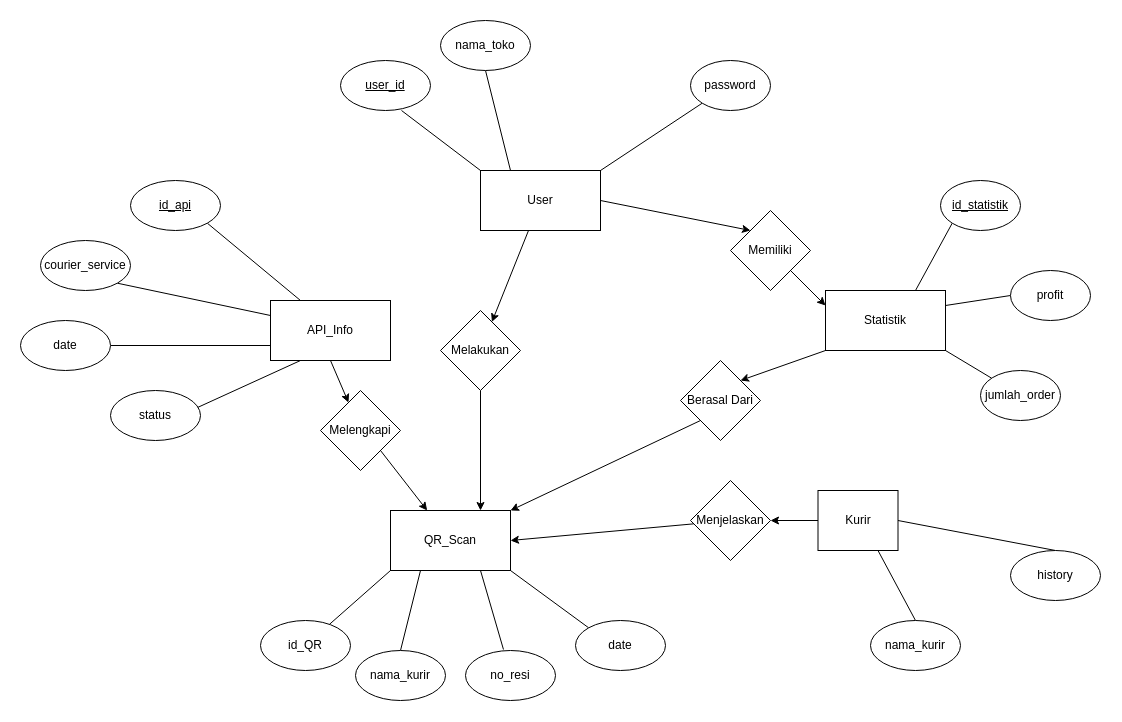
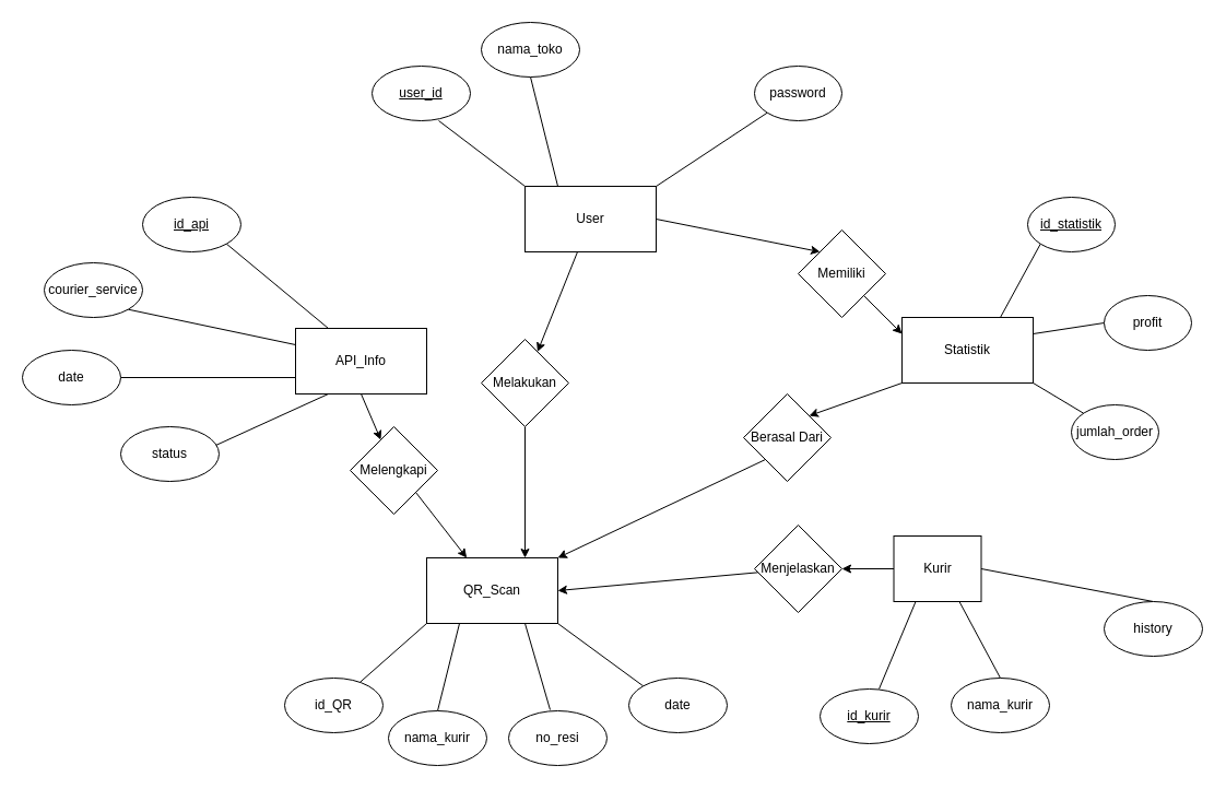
  <mxCell id="0" />
  <mxCell id="1" parent="0" />
  <mxCell id="2" style="rounded=0;orthogonalLoop=1;jettySize=auto;html=1;exitX=0;exitY=0;exitDx=0;exitDy=0;entryX=0.678;entryY=1;entryDx=0;entryDy=0;entryPerimeter=0;endArrow=none;endFill=0;" edge="1" parent="1" source="7" target="13"><mxGeometry relative="1" as="geometry" /></mxCell>
  <mxCell id="3" style="edgeStyle=none;rounded=0;orthogonalLoop=1;jettySize=auto;html=1;exitX=0.25;exitY=0;exitDx=0;exitDy=0;entryX=0.5;entryY=1;entryDx=0;entryDy=0;endArrow=none;endFill=0;" edge="1" parent="1" source="7" target="14"><mxGeometry relative="1" as="geometry" /></mxCell>
  <mxCell id="4" style="edgeStyle=none;rounded=0;orthogonalLoop=1;jettySize=auto;html=1;exitX=1;exitY=0;exitDx=0;exitDy=0;entryX=0;entryY=1;entryDx=0;entryDy=0;endArrow=none;endFill=0;" edge="1" parent="1" source="7" target="23"><mxGeometry relative="1" as="geometry" /></mxCell>
  <mxCell id="5" style="edgeStyle=none;rounded=0;orthogonalLoop=1;jettySize=auto;html=1;exitX=1;exitY=0.5;exitDx=0;exitDy=0;entryX=0;entryY=0;entryDx=0;entryDy=0;endArrow=classic;endFill=1;" edge="1" parent="1" source="7" target="49"><mxGeometry relative="1" as="geometry" /></mxCell>
  <mxCell id="6" value="" style="edgeStyle=none;rounded=0;orthogonalLoop=1;jettySize=auto;html=1;endArrow=classic;endFill=1;" edge="1" parent="1" source="7" target="51"><mxGeometry relative="1" as="geometry" /></mxCell>
  <mxCell id="7" value="User" style="rounded=0;whiteSpace=wrap;html=1;" vertex="1" parent="1"><mxGeometry x="480" y="170" width="120" height="60" as="geometry" /></mxCell>
+ <mxCell id="8" style="edgeStyle=none;rounded=0;orthogonalLoop=1;jettySize=auto;html=1;exitX=0.25;exitY=1;exitDx=0;exitDy=0;entryX=0.6;entryY=0;entryDx=0;entryDy=0;entryPerimeter=0;endArrow=none;endFill=0;" edge="1" parent="1" source="12" target="15"><mxGeometry relative="1" as="geometry" /></mxCell>
  <mxCell id="9" style="edgeStyle=none;rounded=0;orthogonalLoop=1;jettySize=auto;html=1;exitX=0.75;exitY=1;exitDx=0;exitDy=0;entryX=0.5;entryY=0;entryDx=0;entryDy=0;endArrow=none;endFill=0;" edge="1" parent="1" source="12" target="16"><mxGeometry relative="1" as="geometry" /></mxCell>
  <mxCell id="10" style="edgeStyle=none;rounded=0;orthogonalLoop=1;jettySize=auto;html=1;exitX=1;exitY=0.5;exitDx=0;exitDy=0;entryX=0.5;entryY=0;entryDx=0;entryDy=0;endArrow=none;endFill=0;" edge="1" parent="1" source="12" target="32"><mxGeometry relative="1" as="geometry" /></mxCell>
  <mxCell id="11" value="" style="edgeStyle=none;rounded=0;orthogonalLoop=1;jettySize=auto;html=1;endArrow=classic;endFill=1;" edge="1" parent="1" source="12" target="55"><mxGeometry relative="1" as="geometry" /></mxCell>
  <mxCell id="12" value="Kurir" style="rounded=0;whiteSpace=wrap;html=1;" vertex="1" parent="1"><mxGeometry x="817.5" y="490" width="80" height="60" as="geometry" /></mxCell>
  <mxCell id="13" value="&lt;u&gt;user_id&lt;/u&gt;" style="ellipse;whiteSpace=wrap;html=1;" vertex="1" parent="1"><mxGeometry x="340" y="60" width="90" height="50" as="geometry" /></mxCell>
  <mxCell id="14" value="nama_toko" style="ellipse;whiteSpace=wrap;html=1;" vertex="1" parent="1"><mxGeometry x="440" y="20" width="90" height="50" as="geometry" /></mxCell>
+ <mxCell id="15" value="&lt;u&gt;id_kurir&lt;/u&gt;" style="ellipse;whiteSpace=wrap;html=1;" vertex="1" parent="1"><mxGeometry x="750" y="630" width="90" height="50" as="geometry" /></mxCell>
  <mxCell id="16" value="nama_kurir" style="ellipse;whiteSpace=wrap;html=1;" vertex="1" parent="1"><mxGeometry x="870" y="620" width="90" height="50" as="geometry" /></mxCell>
  <mxCell id="17" style="edgeStyle=none;rounded=0;orthogonalLoop=1;jettySize=auto;html=1;exitX=0.25;exitY=0;exitDx=0;exitDy=0;entryX=1;entryY=1;entryDx=0;entryDy=0;endArrow=none;endFill=0;" edge="1" parent="1" source="22" target="38"><mxGeometry relative="1" as="geometry" /></mxCell>
  <mxCell id="18" style="edgeStyle=none;rounded=0;orthogonalLoop=1;jettySize=auto;html=1;exitX=0;exitY=0.25;exitDx=0;exitDy=0;entryX=1;entryY=1;entryDx=0;entryDy=0;endArrow=none;endFill=0;" edge="1" parent="1" source="22" target="39"><mxGeometry relative="1" as="geometry" /></mxCell>
  <mxCell id="19" style="edgeStyle=none;rounded=0;orthogonalLoop=1;jettySize=auto;html=1;exitX=0;exitY=0.75;exitDx=0;exitDy=0;entryX=1;entryY=0.5;entryDx=0;entryDy=0;endArrow=none;endFill=0;" edge="1" parent="1" source="22" target="40"><mxGeometry relative="1" as="geometry" /></mxCell>
  <mxCell id="20" style="edgeStyle=none;rounded=0;orthogonalLoop=1;jettySize=auto;html=1;exitX=0.25;exitY=1;exitDx=0;exitDy=0;entryX=0.967;entryY=0.34;entryDx=0;entryDy=0;entryPerimeter=0;endArrow=none;endFill=0;" edge="1" parent="1" source="22" target="41"><mxGeometry relative="1" as="geometry" /></mxCell>
  <mxCell id="21" style="edgeStyle=none;rounded=0;orthogonalLoop=1;jettySize=auto;html=1;exitX=0.5;exitY=1;exitDx=0;exitDy=0;endArrow=classic;endFill=1;" edge="1" parent="1" source="22" target="47"><mxGeometry relative="1" as="geometry" /></mxCell>
  <mxCell id="22" value="API_Info" style="rounded=0;whiteSpace=wrap;html=1;" vertex="1" parent="1"><mxGeometry x="270" y="300" width="120" height="60" as="geometry" /></mxCell>
  <mxCell id="23" value="password" style="ellipse;whiteSpace=wrap;html=1;" vertex="1" parent="1"><mxGeometry x="690" y="60" width="80" height="50" as="geometry" /></mxCell>
  <mxCell id="24" style="edgeStyle=none;rounded=0;orthogonalLoop=1;jettySize=auto;html=1;exitX=0.75;exitY=0;exitDx=0;exitDy=0;entryX=0;entryY=1;entryDx=0;entryDy=0;endArrow=none;endFill=0;" edge="1" parent="1" source="28" target="29"><mxGeometry relative="1" as="geometry" /></mxCell>
  <mxCell id="25" style="edgeStyle=none;rounded=0;orthogonalLoop=1;jettySize=auto;html=1;exitX=1;exitY=0.25;exitDx=0;exitDy=0;entryX=0;entryY=0.5;entryDx=0;entryDy=0;endArrow=none;endFill=0;" edge="1" parent="1" source="28" target="30"><mxGeometry relative="1" as="geometry" /></mxCell>
  <mxCell id="26" style="edgeStyle=none;rounded=0;orthogonalLoop=1;jettySize=auto;html=1;exitX=1;exitY=1;exitDx=0;exitDy=0;endArrow=none;endFill=0;" edge="1" parent="1" source="28" target="31"><mxGeometry relative="1" as="geometry" /></mxCell>
  <mxCell id="27" style="edgeStyle=none;rounded=0;orthogonalLoop=1;jettySize=auto;html=1;exitX=0;exitY=1;exitDx=0;exitDy=0;entryX=1;entryY=0;entryDx=0;entryDy=0;endArrow=classic;endFill=1;" edge="1" parent="1" source="28" target="53"><mxGeometry relative="1" as="geometry" /></mxCell>
  <mxCell id="28" value="Statistik" style="rounded=0;whiteSpace=wrap;html=1;" vertex="1" parent="1"><mxGeometry x="825" y="290" width="120" height="60" as="geometry" /></mxCell>
  <mxCell id="29" value="&lt;u&gt;id_statistik&lt;/u&gt;" style="ellipse;whiteSpace=wrap;html=1;" vertex="1" parent="1"><mxGeometry x="940" y="180" width="80" height="50" as="geometry" /></mxCell>
  <mxCell id="30" value="profit" style="ellipse;whiteSpace=wrap;html=1;" vertex="1" parent="1"><mxGeometry x="1010" y="270" width="80" height="50" as="geometry" /></mxCell>
  <mxCell id="31" value="jumlah_order" style="ellipse;whiteSpace=wrap;html=1;" vertex="1" parent="1"><mxGeometry x="980" y="370" width="80" height="50" as="geometry" /></mxCell>
  <mxCell id="32" value="history" style="ellipse;whiteSpace=wrap;html=1;" vertex="1" parent="1"><mxGeometry x="1010" y="550" width="90" height="50" as="geometry" /></mxCell>
  <mxCell id="33" style="edgeStyle=none;rounded=0;orthogonalLoop=1;jettySize=auto;html=1;exitX=0;exitY=1;exitDx=0;exitDy=0;endArrow=none;endFill=0;" edge="1" parent="1" source="37" target="42"><mxGeometry relative="1" as="geometry" /></mxCell>
  <mxCell id="34" style="edgeStyle=none;rounded=0;orthogonalLoop=1;jettySize=auto;html=1;exitX=0.25;exitY=1;exitDx=0;exitDy=0;entryX=0.5;entryY=0;entryDx=0;entryDy=0;endArrow=none;endFill=0;" edge="1" parent="1" source="37" target="44"><mxGeometry relative="1" as="geometry" /></mxCell>
  <mxCell id="35" style="edgeStyle=none;rounded=0;orthogonalLoop=1;jettySize=auto;html=1;exitX=0.75;exitY=1;exitDx=0;exitDy=0;entryX=0.422;entryY=-0.02;entryDx=0;entryDy=0;entryPerimeter=0;endArrow=none;endFill=0;" edge="1" parent="1" source="37" target="43"><mxGeometry relative="1" as="geometry" /></mxCell>
  <mxCell id="36" style="edgeStyle=none;rounded=0;orthogonalLoop=1;jettySize=auto;html=1;exitX=1;exitY=1;exitDx=0;exitDy=0;entryX=0;entryY=0;entryDx=0;entryDy=0;endArrow=none;endFill=0;" edge="1" parent="1" source="37" target="45"><mxGeometry relative="1" as="geometry" /></mxCell>
  <mxCell id="37" value="QR_Scan" style="rounded=0;whiteSpace=wrap;html=1;" vertex="1" parent="1"><mxGeometry x="390" y="510" width="120" height="60" as="geometry" /></mxCell>
  <mxCell id="38" value="&lt;u&gt;id_api&lt;/u&gt;" style="ellipse;whiteSpace=wrap;html=1;" vertex="1" parent="1"><mxGeometry x="130" y="180" width="90" height="50" as="geometry" /></mxCell>
  <mxCell id="39" value="courier_service" style="ellipse;whiteSpace=wrap;html=1;" vertex="1" parent="1"><mxGeometry x="40" y="240" width="90" height="50" as="geometry" /></mxCell>
  <mxCell id="40" value="date" style="ellipse;whiteSpace=wrap;html=1;" vertex="1" parent="1"><mxGeometry x="20" y="320" width="90" height="50" as="geometry" /></mxCell>
  <mxCell id="41" value="status" style="ellipse;whiteSpace=wrap;html=1;" vertex="1" parent="1"><mxGeometry x="110" y="390" width="90" height="50" as="geometry" /></mxCell>
  <mxCell id="42" value="id_QR" style="ellipse;whiteSpace=wrap;html=1;" vertex="1" parent="1"><mxGeometry x="260" y="620" width="90" height="50" as="geometry" /></mxCell>
  <mxCell id="43" value="no_resi" style="ellipse;whiteSpace=wrap;html=1;" vertex="1" parent="1"><mxGeometry x="465" y="650" width="90" height="50" as="geometry" /></mxCell>
  <mxCell id="44" value="nama_kurir" style="ellipse;whiteSpace=wrap;html=1;" vertex="1" parent="1"><mxGeometry x="355" y="650" width="90" height="50" as="geometry" /></mxCell>
  <mxCell id="45" value="date" style="ellipse;whiteSpace=wrap;html=1;" vertex="1" parent="1"><mxGeometry x="575" y="620" width="90" height="50" as="geometry" /></mxCell>
  <mxCell id="46" style="edgeStyle=none;rounded=0;orthogonalLoop=1;jettySize=auto;html=1;exitX=1;exitY=1;exitDx=0;exitDy=0;endArrow=classic;endFill=1;" edge="1" parent="1" source="47" target="37"><mxGeometry relative="1" as="geometry" /></mxCell>
  <mxCell id="47" value="Melengkapi" style="rhombus;whiteSpace=wrap;html=1;" vertex="1" parent="1"><mxGeometry x="320" y="390" width="80" height="80" as="geometry" /></mxCell>
  <mxCell id="48" style="edgeStyle=none;rounded=0;orthogonalLoop=1;jettySize=auto;html=1;exitX=1;exitY=1;exitDx=0;exitDy=0;entryX=0;entryY=0.25;entryDx=0;entryDy=0;endArrow=classic;endFill=1;" edge="1" parent="1" source="49" target="28"><mxGeometry relative="1" as="geometry" /></mxCell>
  <mxCell id="49" value="Memiliki" style="rhombus;whiteSpace=wrap;html=1;" vertex="1" parent="1"><mxGeometry x="730" y="210" width="80" height="80" as="geometry" /></mxCell>
  <mxCell id="50" style="edgeStyle=none;rounded=0;orthogonalLoop=1;jettySize=auto;html=1;exitX=0.5;exitY=1;exitDx=0;exitDy=0;entryX=0.75;entryY=0;entryDx=0;entryDy=0;endArrow=classic;endFill=1;" edge="1" parent="1" source="51" target="37"><mxGeometry relative="1" as="geometry" /></mxCell>
  <mxCell id="51" value="Melakukan" style="rhombus;whiteSpace=wrap;html=1;rounded=0;" vertex="1" parent="1"><mxGeometry x="440" y="310" width="80" height="80" as="geometry" /></mxCell>
  <mxCell id="52" style="edgeStyle=none;rounded=0;orthogonalLoop=1;jettySize=auto;html=1;exitX=0;exitY=1;exitDx=0;exitDy=0;entryX=1;entryY=0;entryDx=0;entryDy=0;endArrow=classic;endFill=1;" edge="1" parent="1" source="53" target="37"><mxGeometry relative="1" as="geometry" /></mxCell>
  <mxCell id="53" value="Berasal Dari" style="rhombus;whiteSpace=wrap;html=1;" vertex="1" parent="1"><mxGeometry x="680" y="360" width="80" height="80" as="geometry" /></mxCell>
  <mxCell id="54" style="edgeStyle=none;rounded=0;orthogonalLoop=1;jettySize=auto;html=1;entryX=1;entryY=0.5;entryDx=0;entryDy=0;endArrow=classic;endFill=1;" edge="1" parent="1" source="55" target="37"><mxGeometry relative="1" as="geometry" /></mxCell>
  <mxCell id="55" value="Menjelaskan" style="rhombus;whiteSpace=wrap;html=1;" vertex="1" parent="1"><mxGeometry x="690" y="480" width="80" height="80" as="geometry" /></mxCell>
